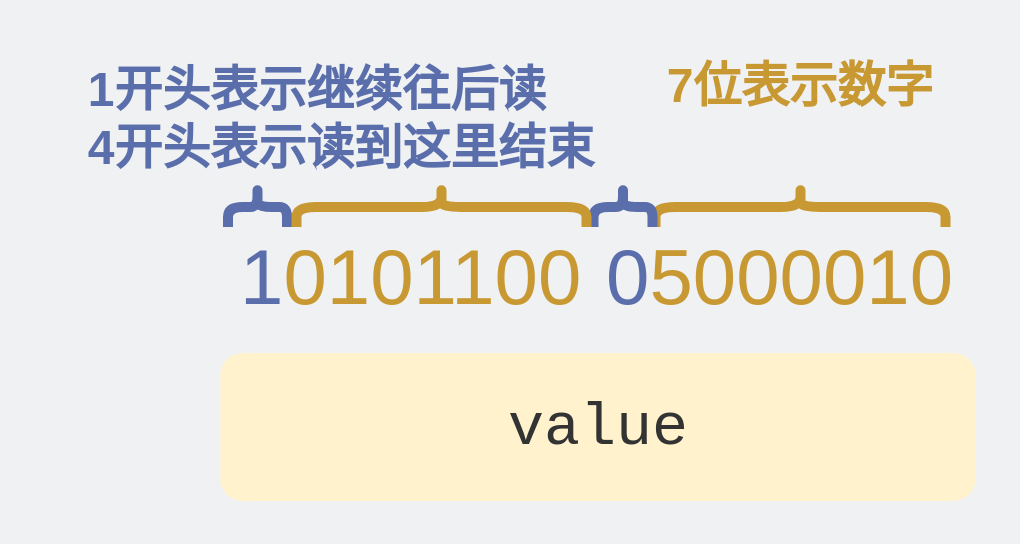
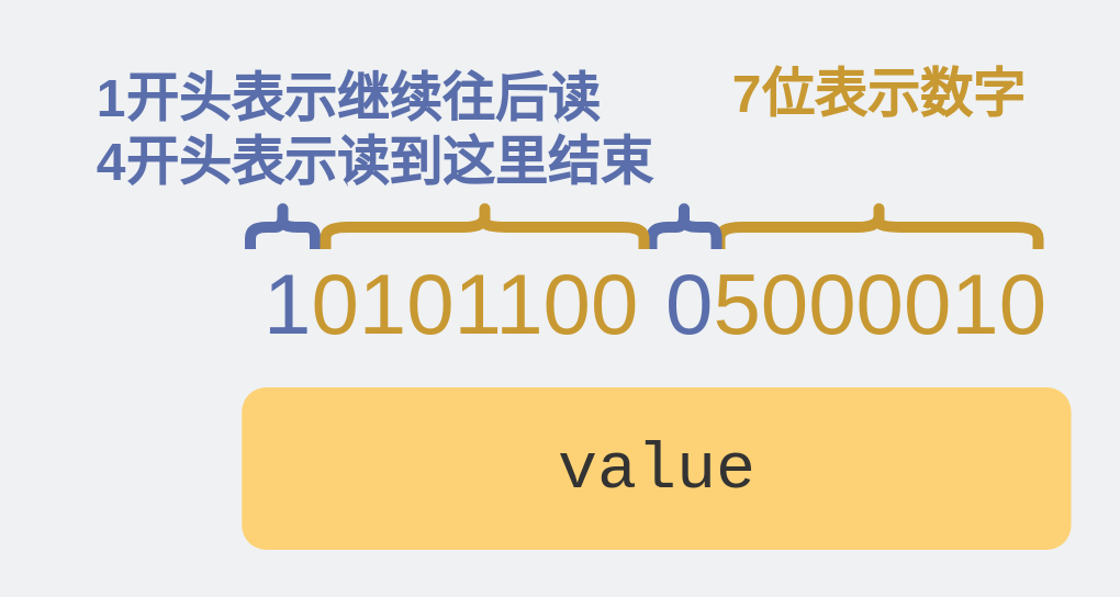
  <mxCell id="0" />
  <mxCell id="1" parent="0" />
- <mxCell id="2" value="&lt;div style=&quot;font-family: Menlo, Monaco, &amp;quot;Courier New&amp;quot;, monospace; line-height: 24px;&quot;&gt;&lt;div style=&quot;&quot;&gt;&lt;font color=&quot;#333333&quot; style=&quot;font-size: 30px;&quot;&gt;value&lt;/font&gt;&lt;/div&gt;&lt;/div&gt;" style="rounded=1;whiteSpace=wrap;html=1;strokeWidth=5;fontSize=30;strokeColor=none;fillColor=#fff2cc;align=center;" parent="1" vertex="1"><mxGeometry x="109.61" y="176" width="377.64" height="74" as="geometry" /></mxCell>
+ <mxCell id="2" value="&lt;div style=&quot;font-family: Menlo, Monaco, &amp;quot;Courier New&amp;quot;, monospace; line-height: 24px;&quot;&gt;&lt;div style=&quot;&quot;&gt;&lt;font color=&quot;#333333&quot; style=&quot;font-size: 30px;&quot;&gt;value&lt;/font&gt;&lt;/div&gt;&lt;/div&gt;" style="rounded=1;whiteSpace=wrap;html=1;strokeWidth=5;fontSize=30;strokeColor=none;fillColor=#FDD276;align=center;" parent="1" vertex="1"><mxGeometry x="109.61" y="176" width="377.64" height="74" as="geometry" /></mxCell>
  <mxCell id="3" value="&lt;font color=&quot;#c89932&quot; size=&quot;1&quot; style=&quot;&quot;&gt;&lt;b style=&quot;font-size: 24px;&quot;&gt;7位表示数字&lt;/b&gt;&lt;/font&gt;" style="text;html=1;strokeColor=none;fillColor=none;align=center;verticalAlign=middle;whiteSpace=wrap;rounded=0;" parent="1" vertex="1"><mxGeometry x="322.75" y="20" width="154" height="46" as="geometry" /></mxCell>
  <mxCell id="4" value="" style="shape=curlyBracket;whiteSpace=wrap;html=1;rounded=1;labelPosition=left;verticalLabelPosition=middle;align=right;verticalAlign=middle;rotation=-90;strokeWidth=5;strokeColor=#C89932;flipV=0;flipH=1;" parent="1" vertex="1"><mxGeometry x="389.75" y="30.5" width="20" height="145" as="geometry" /></mxCell>
  <mxCell id="5" value="&lt;div style=&quot;&quot;&gt;&lt;font color=&quot;#5a6eab&quot; style=&quot;font-size: 39px;&quot;&gt;1&lt;/font&gt;&lt;font color=&quot;#c89932&quot; style=&quot;font-size: 39px;&quot;&gt;0101100&lt;/font&gt;&lt;br&gt;&lt;/div&gt;" style="text;html=1;strokeColor=none;fillColor=none;align=left;verticalAlign=middle;whiteSpace=wrap;rounded=0;" parent="1" vertex="1"><mxGeometry x="118.25" y="110.51" width="177.82" height="57" as="geometry" /></mxCell>
  <mxCell id="6" value="&lt;div style=&quot;&quot;&gt;&lt;font color=&quot;#5a6eab&quot; style=&quot;font-size: 39px;&quot;&gt;0&lt;/font&gt;&lt;font color=&quot;#c89932&quot; style=&quot;font-size: 39px;&quot;&gt;5000010&lt;/font&gt;&lt;br&gt;&lt;/div&gt;" style="text;html=1;strokeColor=none;fillColor=none;align=left;verticalAlign=middle;whiteSpace=wrap;rounded=0;" parent="1" vertex="1"><mxGeometry x="301.25" y="113.51" width="186" height="51" as="geometry" /></mxCell>
  <mxCell id="7" value="" style="shape=curlyBracket;whiteSpace=wrap;html=1;rounded=1;labelPosition=left;verticalLabelPosition=middle;align=right;verticalAlign=middle;rotation=-90;strokeWidth=5;strokeColor=#5A6EAB;flipV=0;flipH=1;" vertex="1" parent="1"><mxGeometry x="301" y="88.25" width="20" height="29.5" as="geometry" /></mxCell>
  <mxCell id="8" value="" style="shape=curlyBracket;whiteSpace=wrap;html=1;rounded=1;labelPosition=left;verticalLabelPosition=middle;align=right;verticalAlign=middle;rotation=-90;strokeWidth=5;strokeColor=#5A6EAB;flipV=0;flipH=1;" vertex="1" parent="1"><mxGeometry x="118.25" y="88.25" width="20" height="29.5" as="geometry" /></mxCell>
  <mxCell id="9" value="&lt;div style=&quot;text-align: left;&quot;&gt;&lt;b style=&quot;background-color: initial; font-size: 24px;&quot;&gt;&lt;font color=&quot;#5a6eab&quot;&gt;1开头表示继续往后读&lt;/font&gt;&lt;/b&gt;&lt;/div&gt;&lt;font color=&quot;#5a6eab&quot; size=&quot;1&quot; style=&quot;&quot;&gt;&lt;div style=&quot;text-align: left;&quot;&gt;&lt;b style=&quot;background-color: initial; font-size: 24px;&quot;&gt;4开头表示读到这里结束&lt;/b&gt;&lt;/div&gt;&lt;/font&gt;" style="text;html=1;strokeColor=none;fillColor=none;align=center;verticalAlign=middle;whiteSpace=wrap;rounded=0;" vertex="1" parent="1"><mxGeometry x="20" y="36" width="301" height="46" as="geometry" /></mxCell>
  <mxCell id="10" value="" style="shape=curlyBracket;whiteSpace=wrap;html=1;rounded=1;labelPosition=left;verticalLabelPosition=middle;align=right;verticalAlign=middle;rotation=-90;strokeWidth=5;strokeColor=#C89932;flipV=0;flipH=1;" vertex="1" parent="1"><mxGeometry x="210.25" y="30.5" width="20" height="145" as="geometry" /></mxCell>
